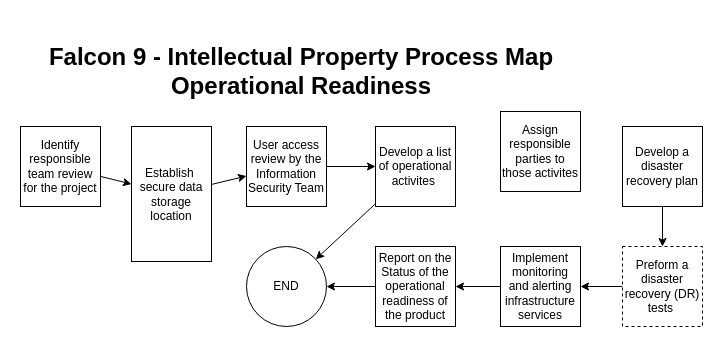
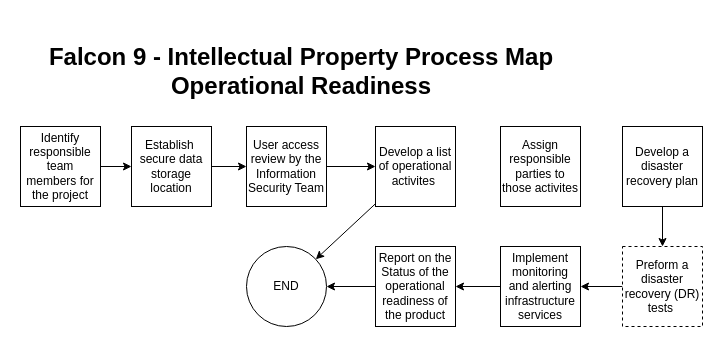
  <mxCell id="0" />
  <mxCell id="1" parent="0" />
  <mxCell id="2" value="&lt;h1 style=&quot;color: rgb(240 , 240 , 240) ; font-family: &amp;#34;helvetica&amp;#34; ; font-style: normal ; letter-spacing: normal ; text-indent: 0px ; text-transform: none ; word-spacing: 0px&quot;&gt;&lt;font color=&quot;#000000&quot; style=&quot;background-color: rgb(255 , 255 , 255)&quot;&gt;Falcon 9 - Intellectual Property Process Map Operational Readiness&lt;/font&gt;&lt;/h1&gt;" style="text;whiteSpace=wrap;html=1;align=center;" parent="1" vertex="1"><mxGeometry x="40" y="20" width="522" height="74" as="geometry" /></mxCell>
  <mxCell id="3" value="" style="edgeStyle=none;html=1;strokeColor=#000000;" parent="1" source="4" target="6" edge="1"><mxGeometry relative="1" as="geometry" /></mxCell>
- <mxCell id="4" value="Identify responsible team review for the project" style="whiteSpace=wrap;html=1;aspect=fixed;" parent="1" vertex="1"><mxGeometry x="20" y="126" width="80" height="80" as="geometry" /></mxCell>
+ <mxCell id="4" value="Identify responsible team members for the project" style="whiteSpace=wrap;html=1;aspect=fixed;" parent="1" vertex="1"><mxGeometry x="20" y="126" width="80" height="80" as="geometry" /></mxCell>
  <mxCell id="5" value="" style="edgeStyle=none;html=1;strokeColor=#000000;" parent="1" source="6" target="8" edge="1"><mxGeometry relative="1" as="geometry" /></mxCell>
- <mxCell id="6" value="Establish&amp;nbsp; secure data storage location" style="whiteSpace=wrap;html=1;aspect=fixed;" parent="1" vertex="1"><mxGeometry x="131" y="126" width="80" height="135" as="geometry" /></mxCell>
+ <mxCell id="6" value="Establish&amp;nbsp; secure data storage location" style="whiteSpace=wrap;html=1;aspect=fixed;" parent="1" vertex="1"><mxGeometry x="131" y="126" width="80" height="80" as="geometry" /></mxCell>
  <mxCell id="7" value="" style="edgeStyle=none;html=1;strokeColor=#000000;" parent="1" source="8" target="10" edge="1"><mxGeometry relative="1" as="geometry" /></mxCell>
  <mxCell id="8" value="User access review by the Information Security Team" style="whiteSpace=wrap;html=1;aspect=fixed;" parent="1" vertex="1"><mxGeometry x="246" y="126" width="80" height="80" as="geometry" /></mxCell>
  <mxCell id="9" value="" style="edgeStyle=none;html=1;strokeColor=#000000;" parent="1" source="10" target="18" edge="1"><mxGeometry relative="1" as="geometry" /></mxCell>
  <mxCell id="10" value="Develop a list of operational activites&amp;nbsp;" style="whiteSpace=wrap;html=1;aspect=fixed;" parent="1" vertex="1"><mxGeometry x="375" y="126" width="80" height="80" as="geometry" /></mxCell>
- <mxCell id="11" value="Assign responsible parties to those activites" style="whiteSpace=wrap;html=1;aspect=fixed;" parent="1" vertex="1"><mxGeometry x="500" y="111" width="80" height="80" as="geometry" /></mxCell>
+ <mxCell id="11" value="Assign responsible parties to those activites" style="whiteSpace=wrap;html=1;aspect=fixed;" parent="1" vertex="1"><mxGeometry x="500" y="126" width="80" height="80" as="geometry" /></mxCell>
  <mxCell id="12" value="" style="edgeStyle=none;html=1;strokeColor=#000000;" parent="1" source="13" target="15" edge="1"><mxGeometry relative="1" as="geometry" /></mxCell>
  <mxCell id="13" value="Develop a disaster recovery plan" style="whiteSpace=wrap;html=1;aspect=fixed;" parent="1" vertex="1"><mxGeometry x="622" y="126" width="80" height="80" as="geometry" /></mxCell>
  <mxCell id="14" value="" style="edgeStyle=none;html=1;strokeColor=#000000;" parent="1" source="15" target="20" edge="1"><mxGeometry relative="1" as="geometry" /></mxCell>
  <mxCell id="15" value="Preform a disaster recovery (DR) tests&amp;nbsp;" style="whiteSpace=wrap;html=1;aspect=fixed;dashed=1;" parent="1" vertex="1"><mxGeometry x="622" y="246" width="80" height="80" as="geometry" /></mxCell>
  <mxCell id="16" value="" style="edgeStyle=none;html=1;strokeColor=#000000;" parent="1" source="17" target="18" edge="1"><mxGeometry relative="1" as="geometry" /></mxCell>
  <mxCell id="17" value="Report on the Status of the operational readiness of the product" style="whiteSpace=wrap;html=1;aspect=fixed;" parent="1" vertex="1"><mxGeometry x="375" y="246" width="80" height="80" as="geometry" /></mxCell>
  <mxCell id="18" value="END" style="ellipse;whiteSpace=wrap;html=1;aspect=fixed;" parent="1" vertex="1"><mxGeometry x="246" y="246" width="80" height="80" as="geometry" /></mxCell>
  <mxCell id="19" value="" style="edgeStyle=none;html=1;strokeColor=#000000;" parent="1" source="20" target="17" edge="1"><mxGeometry relative="1" as="geometry" /></mxCell>
  <mxCell id="20" value="Implement monitoring and alerting infrastructure services" style="whiteSpace=wrap;html=1;aspect=fixed;" parent="1" vertex="1"><mxGeometry x="500" y="246" width="80" height="80" as="geometry" /></mxCell>
